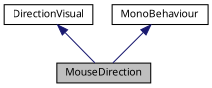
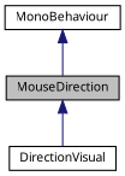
  digraph {
    node [color=black fillcolor=white fontname=Calibrii fontsize=10 shape=record style=filled]
    edge [color=midnightblue dir=back fontname=Calibrii fontsize=10 labelfontname=Calibrii labelfontsize=10 style=solid]
    n1 [fillcolor=grey75 fontcolor=black height=0.2 label=MouseDirection width=0.4]
    n2 [height=0.2 label=DirectionVisual width=0.4]
    n3 [height=0.2 label=MonoBehaviour width=0.4]
-   n2 -> n1
+   n1 -> n2
    n3 -> n1
  }
